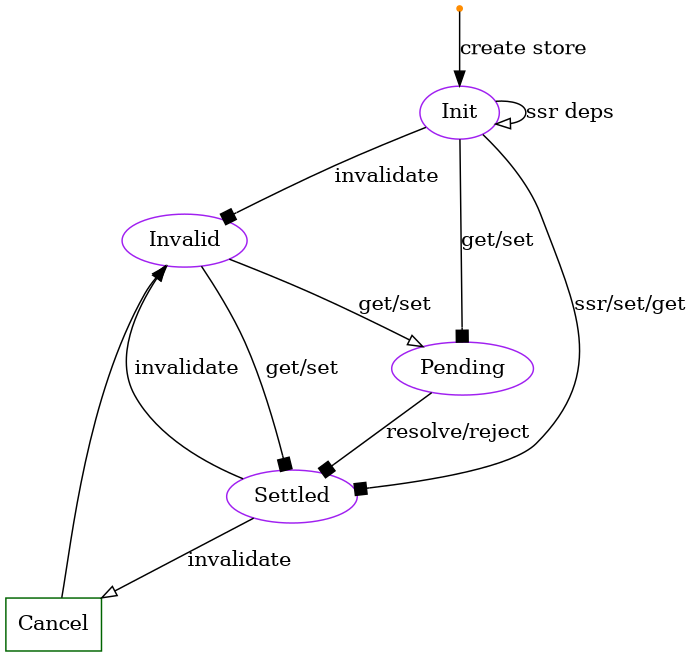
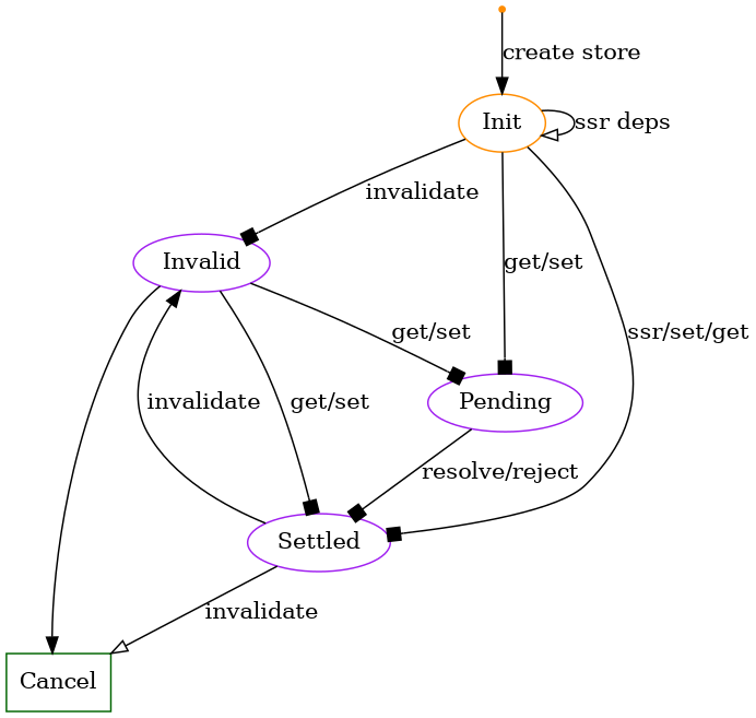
  strict digraph {
    node [color=purple]
    edge [arrowhead=box]
    Start [color=darkorange shape=point]
-   Init
+   Init [color=darkorange]
    Invalid
    Pending
    Settled
    Cancel [color=darkgreen shape=box]
    Start -> Init [arrowhead=normal label="create store"]
    Init -> Init [arrowhead=onormal label="ssr deps"]
    Init -> Invalid [label=invalidate]
    Init -> Pending [label="get/set"]
    Init -> Settled [label="ssr/set/get"]
-   Invalid -> Pending [arrowhead=onormal label="get/set"]
+   Invalid -> Pending [label="get/set"]
    Invalid -> Settled [label="get/set"]
    Pending -> Settled [label="resolve/reject"]
    Settled -> Invalid [arrowhead=normal label=invalidate]
    Settled -> Cancel [arrowhead=onormal label=invalidate]
-   Cancel -> Invalid [arrowhead=normal]
+   Invalid -> Cancel [arrowhead=normal]
  }
